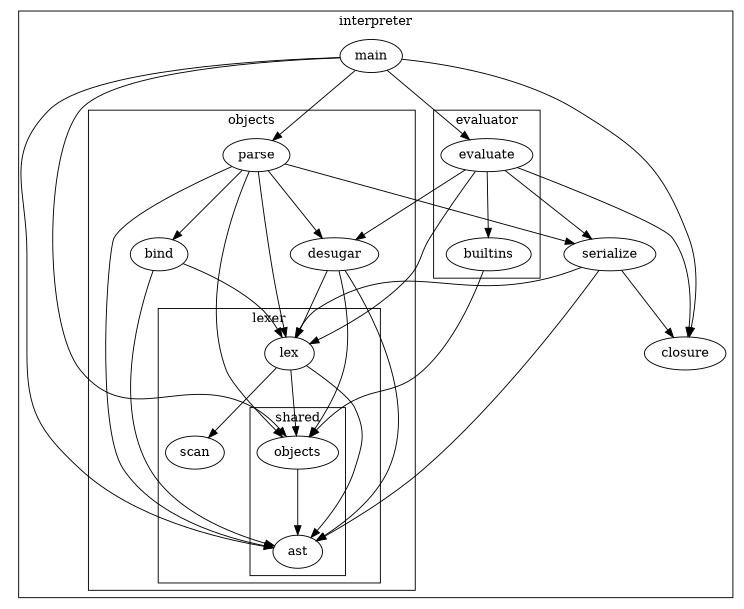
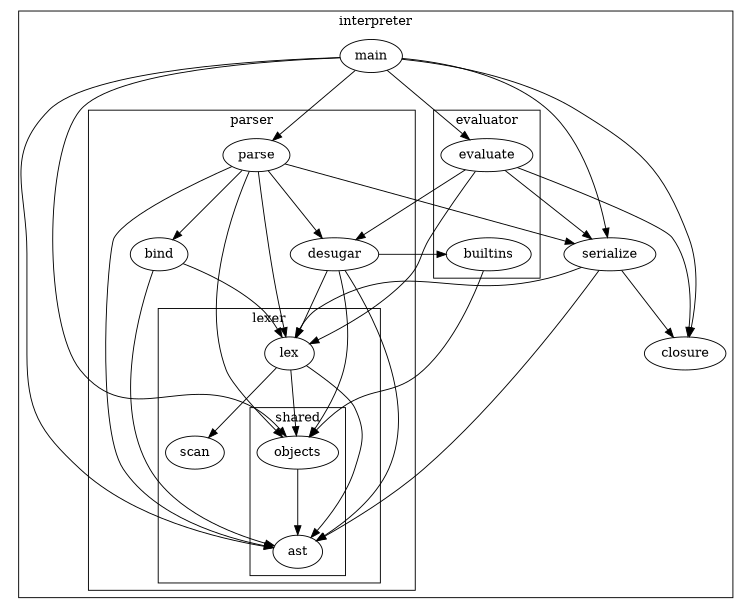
  digraph {
    nodesep=0.5
    ranksep=1
    objects
    ast
    scan
    lex
    desugar
    bind
    parse
    evaluate
    builtins
    main
    serialize
    closure
    subgraph cluster_1 {
      label=interpreter
      main
      serialize
      closure
      subgraph cluster_2 {
-       label=objects
+       label=parser
        desugar
        bind
        parse
        subgraph cluster_3 {
          label=lexer
          scan
          lex
          subgraph cluster_4 {
            label=shared
            objects
            ast
          }
        }
      }
      subgraph cluster_5 {
        label=evaluator
        evaluate
        builtins
      }
    }
    objects -> ast
    lex -> objects
    lex -> ast
    lex -> scan
    desugar -> objects
    desugar -> ast
    desugar -> lex
    bind -> ast
    bind -> lex
    parse -> objects
    parse -> ast
    parse -> lex
    parse -> desugar
    parse -> bind
    parse -> serialize
    evaluate -> lex
    evaluate -> desugar
-   evaluate -> builtins
+   desugar -> builtins
    evaluate -> serialize
    evaluate -> closure
    builtins -> objects
    main -> objects
    main -> ast
    main -> parse
    main -> evaluate
+   main -> serialize
    main -> closure
    serialize -> ast
    serialize -> lex
    serialize -> closure
  }
